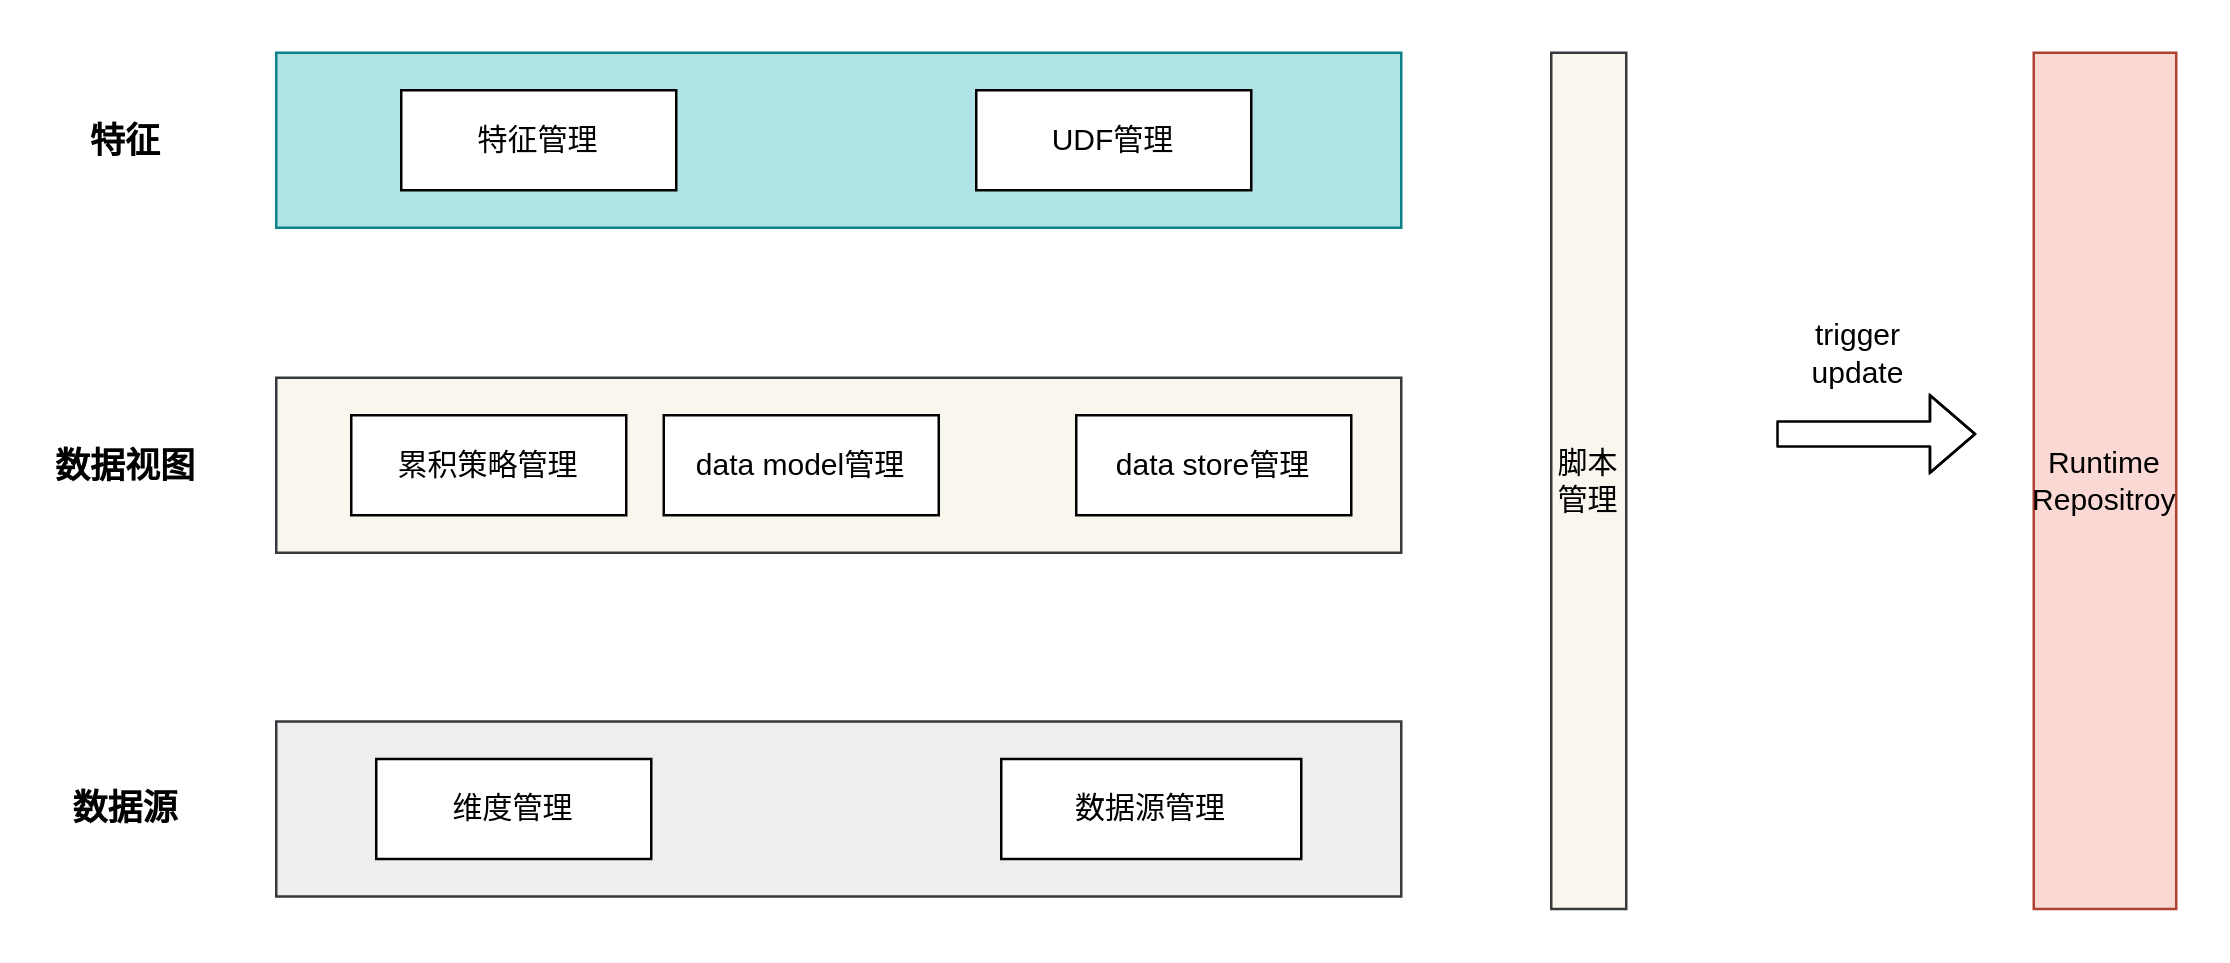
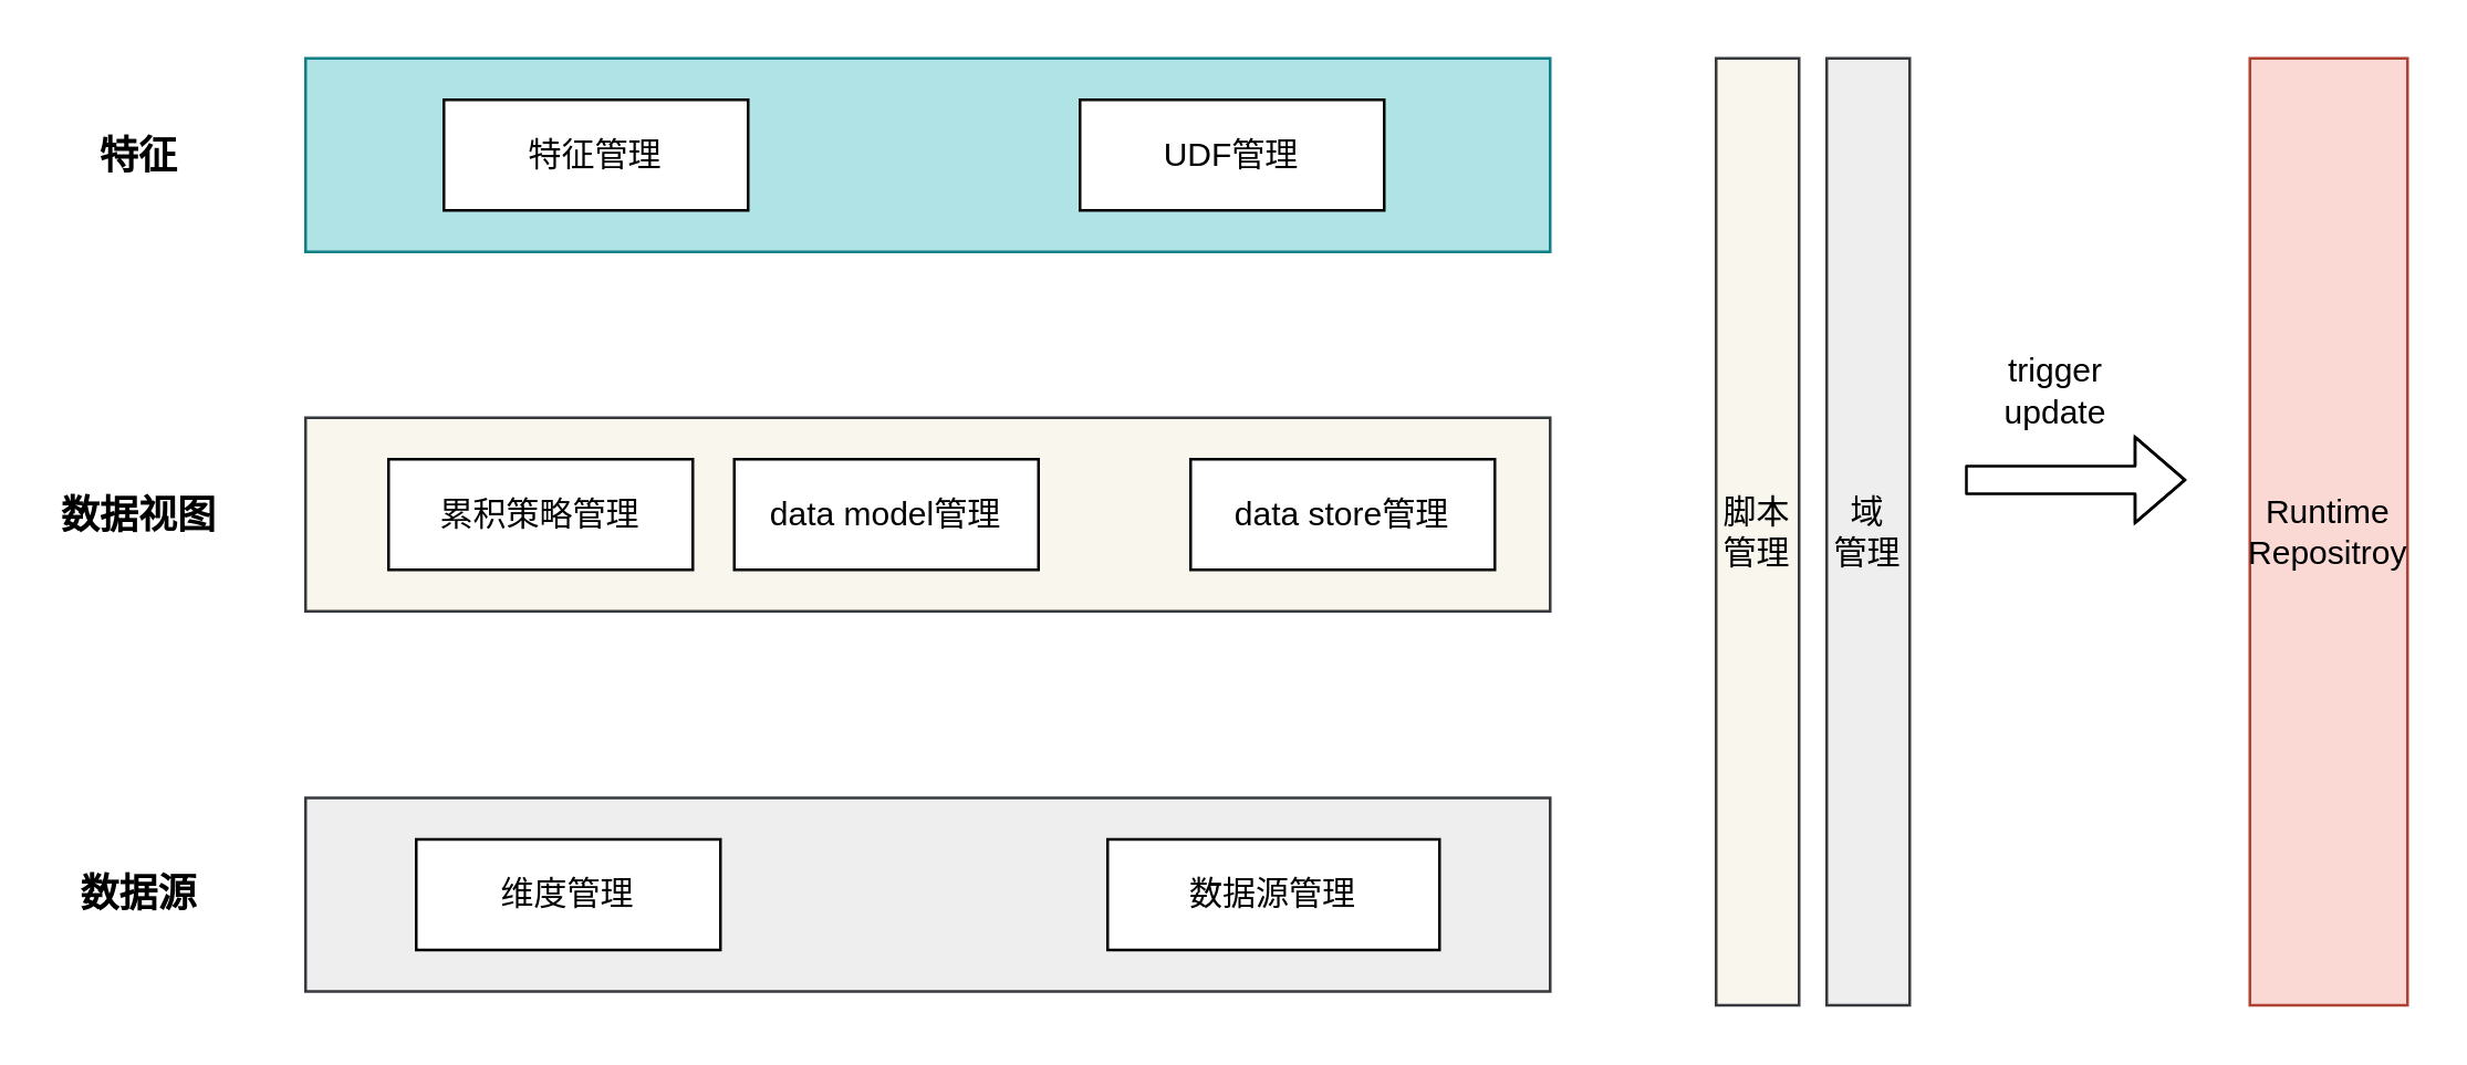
  <mxCell id="0" />
  <mxCell id="1" parent="0" />
  <mxCell id="2" value="" style="rounded=0;whiteSpace=wrap;html=1;fillColor=#eeeeee;strokeColor=#36393d;" vertex="1" parent="1"><mxGeometry x="110" y="288" width="450" height="70" as="geometry" /></mxCell>
  <mxCell id="3" value="&lt;b&gt;&lt;font style=&quot;font-size: 14px&quot;&gt;数据源&lt;/font&gt;&lt;/b&gt;" style="text;html=1;strokeColor=none;fillColor=none;align=center;verticalAlign=middle;whiteSpace=wrap;rounded=0;" vertex="1" parent="1"><mxGeometry x="20" y="310.5" width="60" height="25" as="geometry" /></mxCell>
  <mxCell id="4" value="&lt;b&gt;&lt;font style=&quot;font-size: 14px&quot;&gt;数据视图&lt;/font&gt;&lt;/b&gt;" style="text;html=1;strokeColor=none;fillColor=none;align=center;verticalAlign=middle;whiteSpace=wrap;rounded=0;" vertex="1" parent="1"><mxGeometry x="20" y="173" width="60" height="25" as="geometry" /></mxCell>
  <mxCell id="5" value="&lt;b&gt;&lt;font style=&quot;font-size: 14px&quot;&gt;特征&lt;/font&gt;&lt;/b&gt;" style="text;html=1;strokeColor=none;fillColor=none;align=center;verticalAlign=middle;whiteSpace=wrap;rounded=0;" vertex="1" parent="1"><mxGeometry x="20" y="43" width="60" height="25" as="geometry" /></mxCell>
  <mxCell id="6" value="维度管理" style="rounded=0;whiteSpace=wrap;html=1;" vertex="1" parent="1"><mxGeometry x="150" y="303" width="110" height="40" as="geometry" /></mxCell>
  <mxCell id="7" value="" style="shape=flexArrow;endArrow=classic;html=1;endWidth=20;endSize=5.67;" edge="1" parent="1"><mxGeometry width="50" height="50" relative="1" as="geometry"><mxPoint x="710" y="173" as="sourcePoint" /><mxPoint x="790" y="173" as="targetPoint" /><Array as="points"><mxPoint x="750" y="173" /></Array></mxGeometry></mxCell>
  <mxCell id="8" value="Runtime&lt;br&gt;Repositroy" style="rounded=0;whiteSpace=wrap;html=1;fillColor=#fad9d5;strokeColor=#ae4132;" vertex="1" parent="1"><mxGeometry x="813" y="20.5" width="57" height="342.5" as="geometry" /></mxCell>
  <mxCell id="9" value="数据源管理" style="rounded=0;whiteSpace=wrap;html=1;" vertex="1" parent="1"><mxGeometry x="400" y="303" width="120" height="40" as="geometry" /></mxCell>
  <mxCell id="10" value="" style="rounded=0;whiteSpace=wrap;html=1;fillColor=#f9f7ed;strokeColor=#36393d;" vertex="1" parent="1"><mxGeometry x="110" y="150.5" width="450" height="70" as="geometry" /></mxCell>
  <mxCell id="11" value="累积策略管理" style="rounded=0;whiteSpace=wrap;html=1;" vertex="1" parent="1"><mxGeometry x="140" y="165.5" width="110" height="40" as="geometry" /></mxCell>
  <mxCell id="12" value="data model管理" style="rounded=0;whiteSpace=wrap;html=1;" vertex="1" parent="1"><mxGeometry x="265" y="165.5" width="110" height="40" as="geometry" /></mxCell>
  <mxCell id="13" value="data store管理" style="rounded=0;whiteSpace=wrap;html=1;" vertex="1" parent="1"><mxGeometry x="430" y="165.5" width="110" height="40" as="geometry" /></mxCell>
  <mxCell id="14" value="trigger update" style="text;html=1;strokeColor=none;fillColor=none;align=center;verticalAlign=middle;whiteSpace=wrap;rounded=0;" vertex="1" parent="1"><mxGeometry x="723" y="130.5" width="40" height="20" as="geometry" /></mxCell>
  <mxCell id="15" value="" style="rounded=0;whiteSpace=wrap;html=1;fillColor=#b0e3e6;strokeColor=#0e8088;" vertex="1" parent="1"><mxGeometry x="110" y="20.5" width="450" height="70" as="geometry" /></mxCell>
  <mxCell id="16" value="特征管理" style="rounded=0;whiteSpace=wrap;html=1;" vertex="1" parent="1"><mxGeometry x="160" y="35.5" width="110" height="40" as="geometry" /></mxCell>
  <mxCell id="17" value="UDF管理" style="rounded=0;whiteSpace=wrap;html=1;" vertex="1" parent="1"><mxGeometry x="390" y="35.5" width="110" height="40" as="geometry" /></mxCell>
  <mxCell id="18" value="脚本&lt;br&gt;管理" style="rounded=0;whiteSpace=wrap;html=1;fillColor=#f9f7ed;strokeColor=#36393d;" vertex="1" parent="1"><mxGeometry x="620" y="20.5" width="30" height="342.5" as="geometry" /></mxCell>
+ <mxCell id="19" value="域&lt;br&gt;管理" style="rounded=0;whiteSpace=wrap;html=1;fillColor=#eeeeee;strokeColor=#36393d;" vertex="1" parent="1"><mxGeometry x="660" y="20.5" width="30" height="342.5" as="geometry" /></mxCell>
